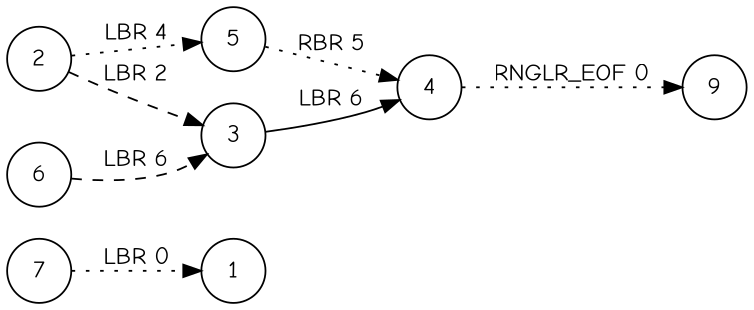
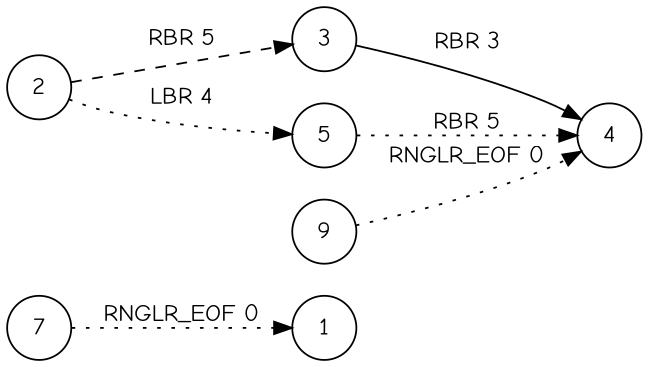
  digraph {
    fontname="Comic Neue"
    rankdir=LR
    node [fontname="Comic Neue" shape=circle]
    edge [fontname="Comic Neue" style=dotted]
    n1 [label=7]
    1
    2
    3
    5
    4
    9
-   6
-   n1 -> 1 [label="LBR 0"]
-   2 -> 3 [label="LBR 2" style=dashed]
+   n1 -> 1 [label="RNGLR_EOF 0"]
+   2 -> 3 [label="RBR 5" style=dashed]
    2 -> 5 [label="LBR 4"]
-   3 -> 4 [label="LBR 6" style=solid]
+   3 -> 4 [label="RBR 3" style=solid]
    5 -> 4 [label="RBR 5"]
-   4 -> 9 [label="RNGLR_EOF 0"]
-   6 -> 3 [label="LBR 6" style=dashed]
+   9 -> 4 [label="RNGLR_EOF 0"]
  }
